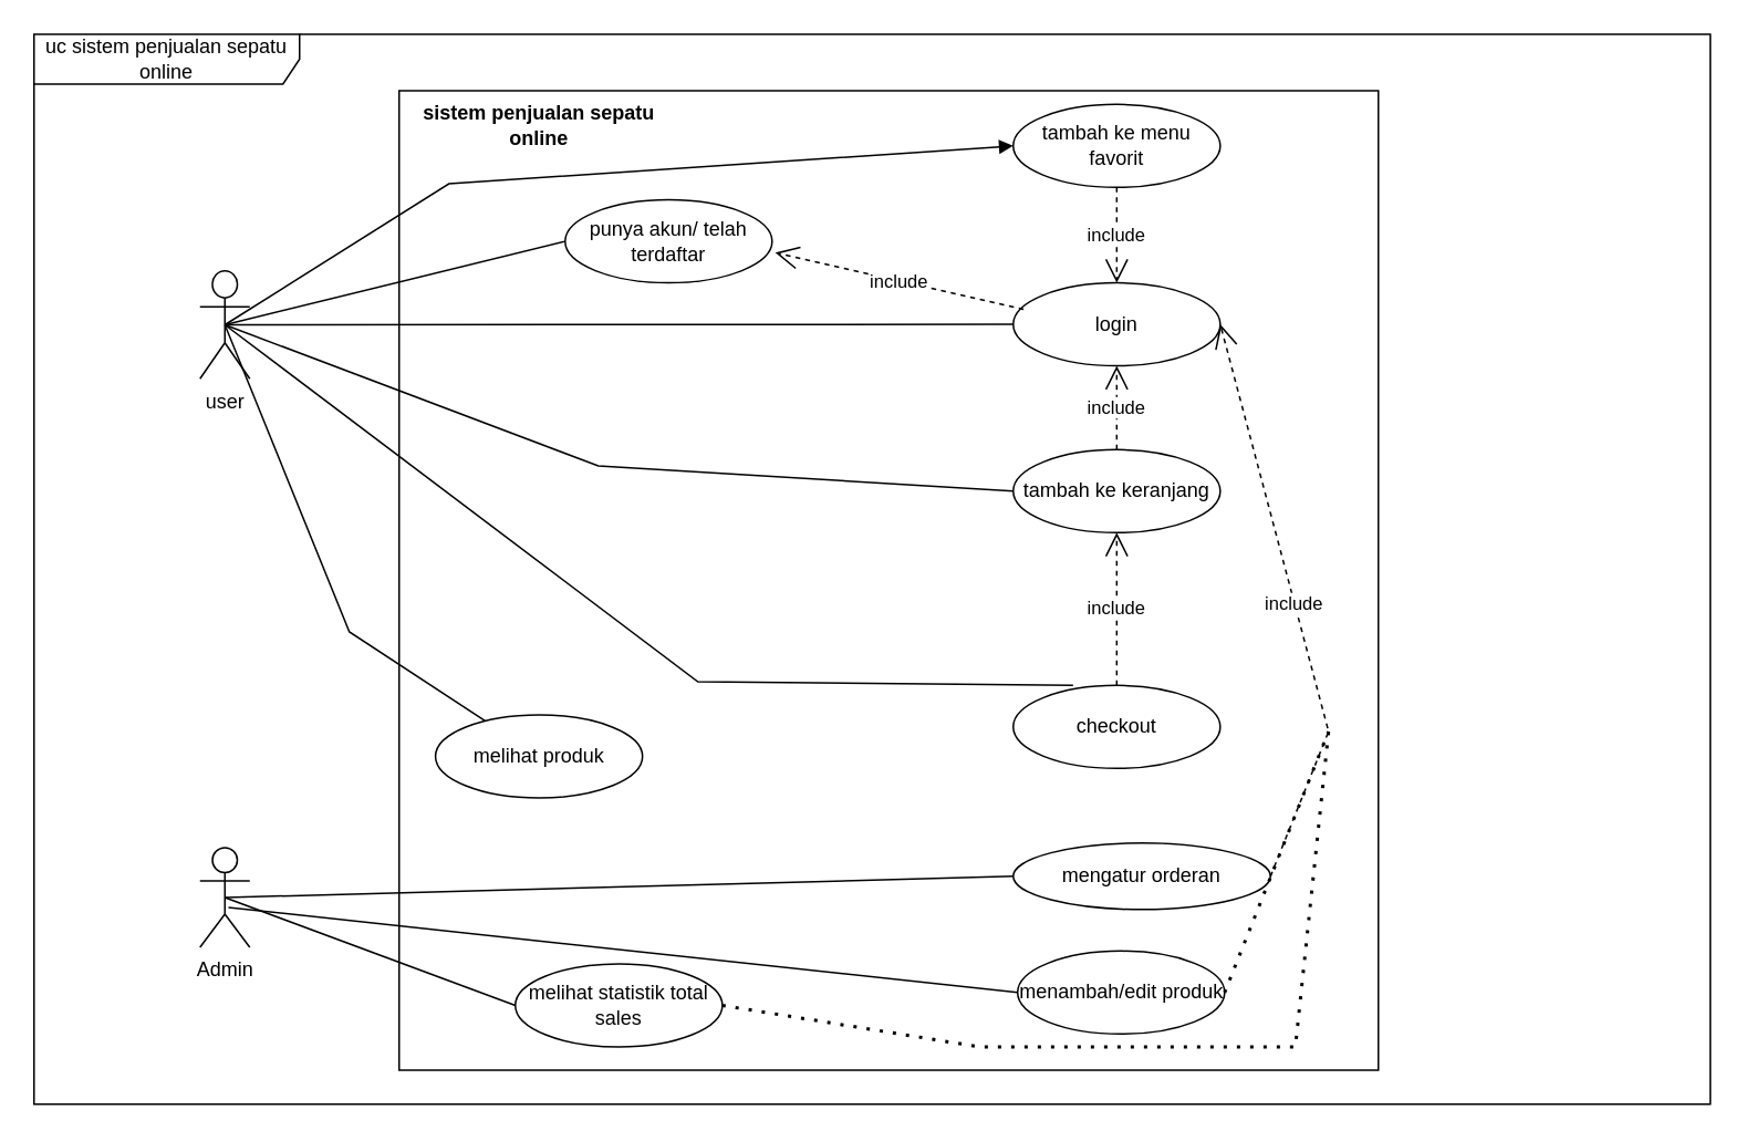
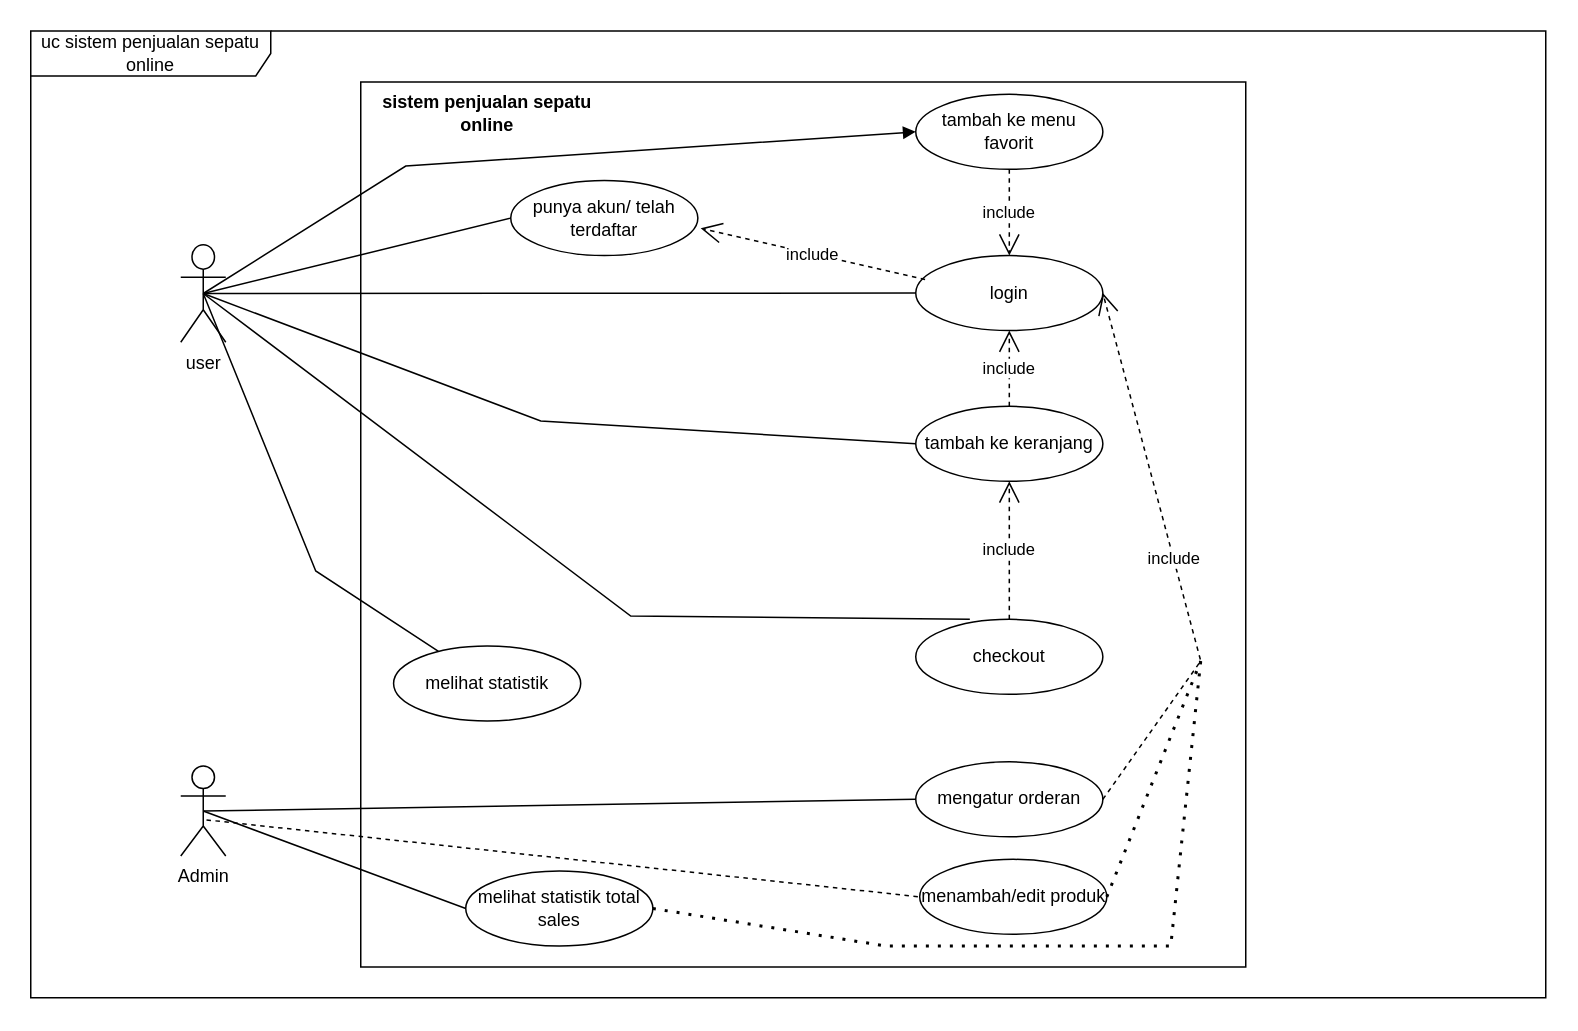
  <mxCell id="0" />
  <mxCell id="1" parent="0" />
  <mxCell id="2" value="uc sistem penjualan sepatu online" style="shape=umlFrame;whiteSpace=wrap;html=1;width=160;height=30;" vertex="1" parent="1"><mxGeometry x="20" width="1010" height="644.48" as="geometry" y="20" /></mxCell>
  <mxCell id="3" value="" style="rounded=0;whiteSpace=wrap;html=1;" vertex="1" parent="1"><mxGeometry x="240" y="54" width="590" height="590" as="geometry" /></mxCell>
  <mxCell id="4" value="user" style="shape=umlActor;verticalLabelPosition=bottom;verticalAlign=top;html=1;" vertex="1" parent="1"><mxGeometry x="120" y="162.5" width="30" height="65" as="geometry" /></mxCell>
  <mxCell id="5" value="&lt;b&gt;sistem penjualan sepatu online&lt;/b&gt;" style="text;html=1;strokeColor=none;fillColor=none;align=center;verticalAlign=middle;whiteSpace=wrap;rounded=0;" vertex="1" parent="1"><mxGeometry x="250" y="60" width="148.52" height="30" as="geometry" /></mxCell>
  <mxCell id="6" value="Admin" style="shape=umlActor;verticalLabelPosition=bottom;verticalAlign=top;html=1;" vertex="1" parent="1"><mxGeometry x="120" y="510" width="30" height="60" as="geometry" /></mxCell>
- <mxCell id="7" value="melihat produk" style="ellipse;whiteSpace=wrap;html=1;" vertex="1" parent="1"><mxGeometry x="261.89" y="430" width="124.74" height="50" as="geometry" /></mxCell>
+ <mxCell id="7" value="melihat statistik" style="ellipse;whiteSpace=wrap;html=1;" vertex="1" parent="1"><mxGeometry x="261.89" y="430" width="124.74" height="50" as="geometry" /></mxCell>
  <mxCell id="8" value="tambah ke keranjang" style="ellipse;whiteSpace=wrap;html=1;" vertex="1" parent="1"><mxGeometry x="610" y="270.24" width="124.74" height="50" as="geometry" /></mxCell>
  <mxCell id="9" value="checkout" style="ellipse;whiteSpace=wrap;html=1;" vertex="1" parent="1"><mxGeometry x="610" y="412.24" width="124.74" height="50" as="geometry" /></mxCell>
  <mxCell id="10" value="tambah ke menu favorit" style="ellipse;whiteSpace=wrap;html=1;" vertex="1" parent="1"><mxGeometry x="610" y="62.24" width="124.74" height="50" as="geometry" /></mxCell>
  <mxCell id="11" value="login" style="ellipse;whiteSpace=wrap;html=1;" vertex="1" parent="1"><mxGeometry x="610" y="169.74" width="124.74" height="50" as="geometry" /></mxCell>
  <mxCell id="12" value="punya akun/ telah terdaftar" style="ellipse;whiteSpace=wrap;html=1;" vertex="1" parent="1"><mxGeometry x="340" y="119.74" width="124.74" height="50" as="geometry" /></mxCell>
  <mxCell id="13" value="" style="endArrow=none;html=1;rounded=0;exitX=0.5;exitY=0.5;exitDx=0;exitDy=0;exitPerimeter=0;" edge="1" parent="1" source="4" target="7"><mxGeometry width="50" height="50" relative="1" as="geometry"><mxPoint x="490" y="330" as="sourcePoint" /><mxPoint x="540" y="280" as="targetPoint" /><Array as="points"><mxPoint x="210" y="380" /></Array></mxGeometry></mxCell>
  <mxCell id="14" value="" style="endArrow=block;html=1;rounded=0;exitX=0.5;exitY=0.5;exitDx=0;exitDy=0;exitPerimeter=0;entryX=0;entryY=0.5;entryDx=0;entryDy=0;" edge="1" parent="1" source="4" target="10"><mxGeometry width="50" height="50" relative="1" as="geometry"><mxPoint x="490" y="330" as="sourcePoint" /><mxPoint x="540" y="280" as="targetPoint" /><Array as="points"><mxPoint x="270" y="110" /></Array></mxGeometry></mxCell>
  <mxCell id="15" value="" style="endArrow=none;html=1;rounded=0;exitX=0.5;exitY=0.5;exitDx=0;exitDy=0;exitPerimeter=0;entryX=0;entryY=0.5;entryDx=0;entryDy=0;" edge="1" parent="1" source="4" target="8"><mxGeometry width="50" height="50" relative="1" as="geometry"><mxPoint x="490" y="330" as="sourcePoint" /><mxPoint x="540" y="280" as="targetPoint" /><Array as="points"><mxPoint x="360" y="280" /></Array></mxGeometry></mxCell>
  <mxCell id="16" value="" style="endArrow=none;html=1;rounded=0;exitX=0.5;exitY=0.5;exitDx=0;exitDy=0;exitPerimeter=0;entryX=0.289;entryY=0;entryDx=0;entryDy=0;entryPerimeter=0;" edge="1" parent="1" source="4" target="9"><mxGeometry width="50" height="50" relative="1" as="geometry"><mxPoint x="490" y="430" as="sourcePoint" /><mxPoint x="540" y="380" as="targetPoint" /><Array as="points"><mxPoint x="420" y="410" /></Array></mxGeometry></mxCell>
  <mxCell id="17" value="include" style="endArrow=open;endSize=12;dashed=1;html=1;rounded=0;" edge="1" parent="1" source="8" target="11"><mxGeometry width="160" relative="1" as="geometry"><mxPoint x="570" y="292.24" as="sourcePoint" /><mxPoint x="730" y="292.24" as="targetPoint" /></mxGeometry></mxCell>
  <mxCell id="18" value="include" style="endArrow=open;endSize=12;dashed=1;html=1;rounded=0;entryX=0.5;entryY=0;entryDx=0;entryDy=0;" edge="1" parent="1" source="10" target="11"><mxGeometry width="160" relative="1" as="geometry"><mxPoint x="652.37" y="280.24" as="sourcePoint" /><mxPoint x="652.37" y="222.24" as="targetPoint" /></mxGeometry></mxCell>
  <mxCell id="19" value="menambah/edit produk" style="ellipse;whiteSpace=wrap;html=1;" vertex="1" parent="1"><mxGeometry x="612.63" y="572.24" width="124.74" height="50" as="geometry" /></mxCell>
- <mxCell id="20" value="mengatur orderan" style="ellipse;whiteSpace=wrap;html=1;" vertex="1" parent="1"><mxGeometry x="610" y="507.24" width="155" height="40" as="geometry" /></mxCell>
+ <mxCell id="20" value="mengatur orderan" style="ellipse;whiteSpace=wrap;html=1;" vertex="1" parent="1"><mxGeometry x="610" y="507.24" width="124.74" height="50" as="geometry" /></mxCell>
  <mxCell id="21" value="melihat statistik total sales" style="ellipse;whiteSpace=wrap;html=1;" vertex="1" parent="1"><mxGeometry x="310" y="580" width="124.74" height="50" as="geometry" /></mxCell>
  <mxCell id="22" value="" style="endArrow=none;html=1;rounded=0;exitX=0.5;exitY=0.5;exitDx=0;exitDy=0;exitPerimeter=0;entryX=0;entryY=0.5;entryDx=0;entryDy=0;" edge="1" parent="1" source="6" target="20"><mxGeometry width="50" height="50" relative="1" as="geometry"><mxPoint x="370" y="530" as="sourcePoint" /><mxPoint x="420" y="480" as="targetPoint" /></mxGeometry></mxCell>
  <mxCell id="23" value="include" style="endArrow=open;endSize=12;dashed=1;html=1;rounded=0;exitX=0.5;exitY=0;exitDx=0;exitDy=0;" edge="1" parent="1" source="9" target="8"><mxGeometry width="160" relative="1" as="geometry"><mxPoint x="682.37" y="280.24" as="sourcePoint" /><mxPoint x="682.37" y="229.74" as="targetPoint" /></mxGeometry></mxCell>
  <mxCell id="24" value="" style="endArrow=none;html=1;rounded=0;exitX=0.5;exitY=0.5;exitDx=0;exitDy=0;exitPerimeter=0;entryX=0;entryY=0.5;entryDx=0;entryDy=0;" edge="1" parent="1" source="4" target="12"><mxGeometry width="50" height="50" relative="1" as="geometry"><mxPoint x="300" y="270" as="sourcePoint" /><mxPoint x="350" y="220" as="targetPoint" /></mxGeometry></mxCell>
  <mxCell id="25" value="" style="endArrow=none;html=1;rounded=0;exitX=0.5;exitY=0.5;exitDx=0;exitDy=0;exitPerimeter=0;entryX=0;entryY=0.5;entryDx=0;entryDy=0;" edge="1" parent="1" source="4" target="11"><mxGeometry width="50" height="50" relative="1" as="geometry"><mxPoint x="300" y="270" as="sourcePoint" /><mxPoint x="350" y="220" as="targetPoint" /></mxGeometry></mxCell>
  <mxCell id="26" value="" style="endArrow=none;html=1;rounded=0;exitX=0.5;exitY=0.5;exitDx=0;exitDy=0;exitPerimeter=0;entryX=0;entryY=0.5;entryDx=0;entryDy=0;" edge="1" parent="1" source="6" target="21"><mxGeometry width="50" height="50" relative="1" as="geometry"><mxPoint x="600" y="490" as="sourcePoint" /><mxPoint x="650" y="440" as="targetPoint" /></mxGeometry></mxCell>
  <mxCell id="27" value="include" style="endArrow=open;endSize=12;dashed=1;html=1;rounded=0;entryX=1.015;entryY=0.636;entryDx=0;entryDy=0;exitX=0.05;exitY=0.318;exitDx=0;exitDy=0;exitPerimeter=0;entryPerimeter=0;" edge="1" parent="1" source="11" target="12"><mxGeometry width="160" relative="1" as="geometry"><mxPoint x="682.37" y="122.24" as="sourcePoint" /><mxPoint x="682.37" y="179.74" as="targetPoint" /></mxGeometry></mxCell>
- <mxCell id="28" value="" style="endArrow=none;html=1;rounded=0;exitX=0.572;exitY=0.599;exitDx=0;exitDy=0;exitPerimeter=0;entryX=0;entryY=0.5;entryDx=0;entryDy=0;" edge="1" parent="1" source="6" target="19"><mxGeometry width="50" height="50" relative="1" as="geometry"><mxPoint x="380" y="510" as="sourcePoint" /><mxPoint x="430" y="460" as="targetPoint" /></mxGeometry></mxCell>
+ <mxCell id="28" value="" style="endArrow=none;html=1;rounded=0;exitX=0.572;exitY=0.599;exitDx=0;exitDy=0;exitPerimeter=0;entryX=0;entryY=0.5;entryDx=0;entryDy=0;dashed=1;" edge="1" parent="1" source="6" target="19"><mxGeometry width="50" height="50" relative="1" as="geometry"><mxPoint x="380" y="510" as="sourcePoint" /><mxPoint x="430" y="460" as="targetPoint" /></mxGeometry></mxCell>
  <mxCell id="29" value="include" style="endArrow=open;endSize=12;dashed=1;html=1;rounded=0;exitX=1;exitY=0.5;exitDx=0;exitDy=0;entryX=1;entryY=0.5;entryDx=0;entryDy=0;" edge="1" parent="1" source="20" target="11"><mxGeometry width="160" relative="1" as="geometry"><mxPoint x="770" y="522" as="sourcePoint" /><mxPoint x="770" y="430" as="targetPoint" /><Array as="points"><mxPoint x="800" y="440" /></Array></mxGeometry></mxCell>
  <mxCell id="30" value="" style="endArrow=none;dashed=1;html=1;dashPattern=1 3;strokeWidth=2;rounded=0;exitX=1;exitY=0.5;exitDx=0;exitDy=0;" edge="1" parent="1" source="19"><mxGeometry width="50" height="50" relative="1" as="geometry"><mxPoint x="490" y="390" as="sourcePoint" /><mxPoint x="800" y="440" as="targetPoint" /></mxGeometry></mxCell>
  <mxCell id="31" value="" style="endArrow=none;dashed=1;html=1;dashPattern=1 3;strokeWidth=2;rounded=0;exitX=1;exitY=0.5;exitDx=0;exitDy=0;" edge="1" parent="1" source="21"><mxGeometry width="50" height="50" relative="1" as="geometry"><mxPoint x="490" y="500" as="sourcePoint" /><mxPoint x="800" y="440" as="targetPoint" /><Array as="points"><mxPoint x="590" y="630" /><mxPoint x="780" y="630" /></Array></mxGeometry></mxCell>
